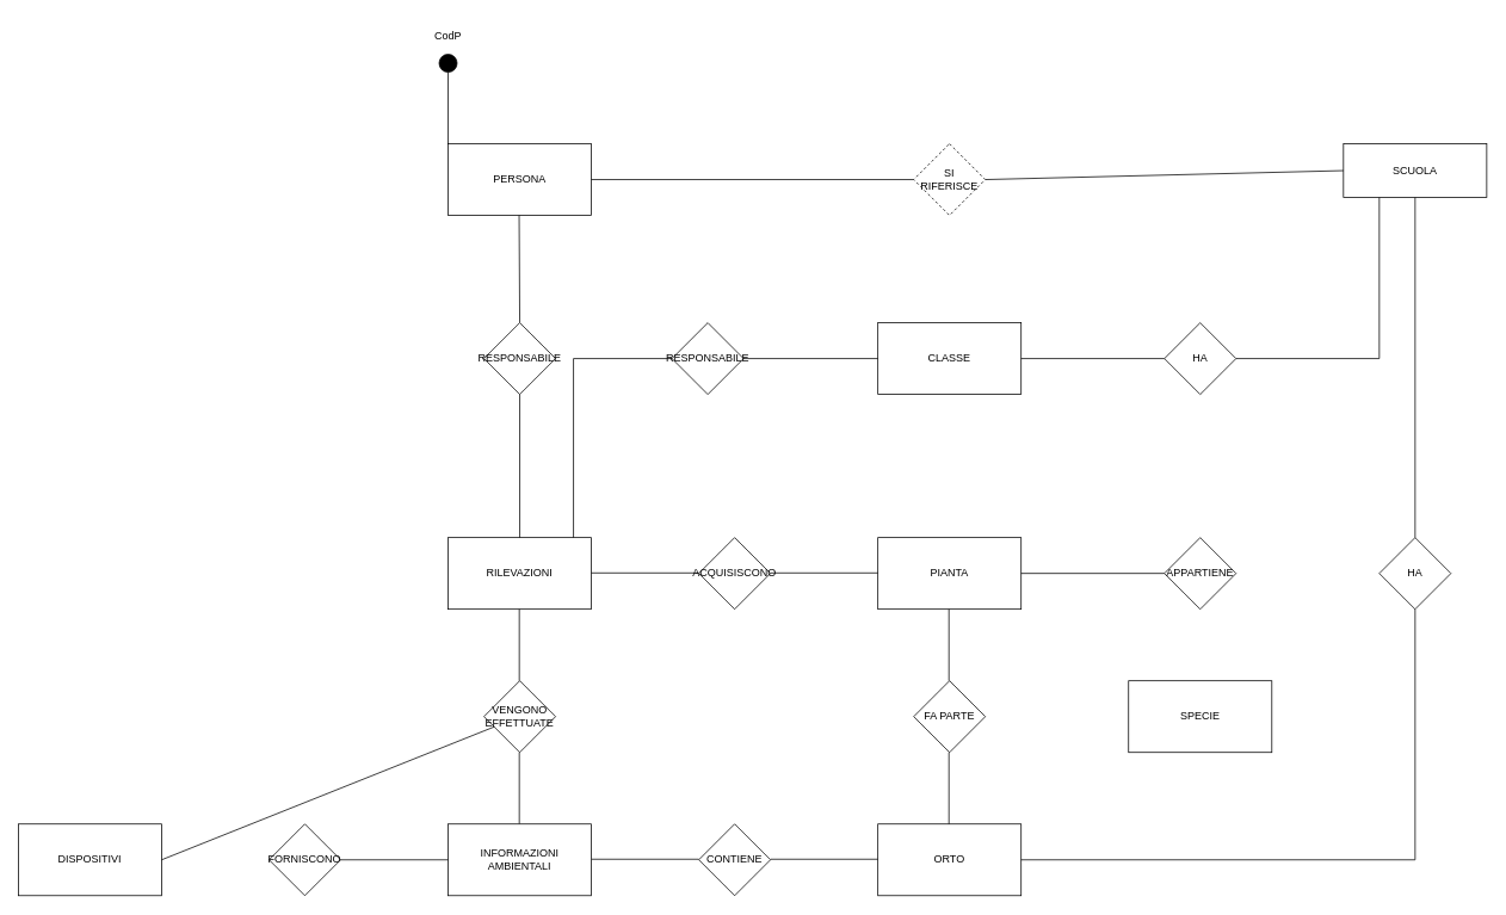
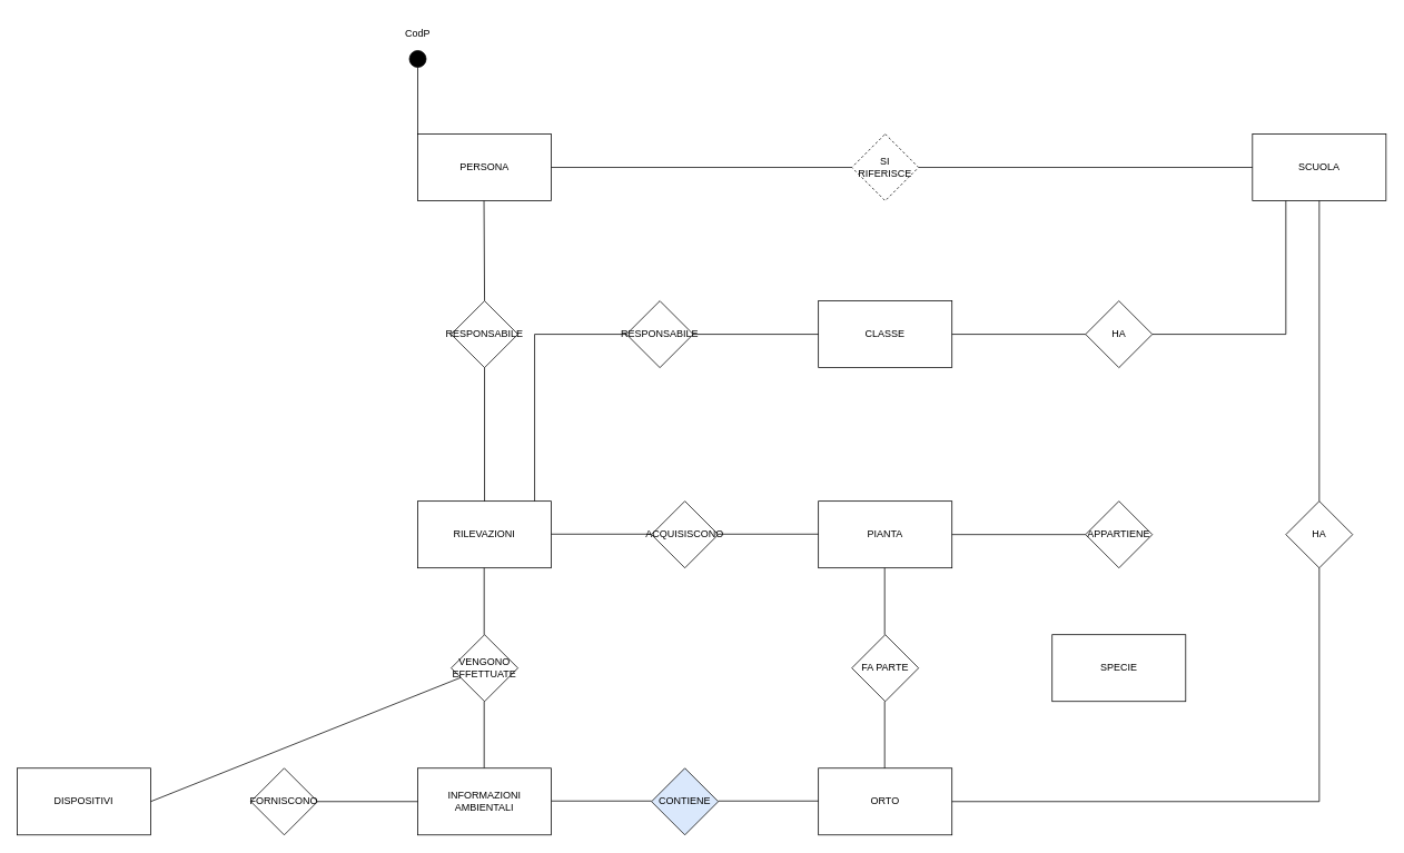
  <mxCell id="0" />
  <mxCell id="1" parent="0" />
- <mxCell id="2" value="SCUOLA" style="rounded=0;whiteSpace=wrap;html=1;" parent="1" vertex="1"><mxGeometry x="1500" y="160" width="160" height="60" as="geometry" /></mxCell>
+ <mxCell id="2" value="SCUOLA" style="rounded=0;whiteSpace=wrap;html=1;" parent="1" vertex="1"><mxGeometry x="1500" y="160" width="160" height="80" as="geometry" /></mxCell>
  <mxCell id="3" value="PERSONA" style="rounded=0;whiteSpace=wrap;html=1;" parent="1" vertex="1"><mxGeometry x="500" y="160" width="160" height="80" as="geometry" /></mxCell>
  <mxCell id="4" value="SI RIFERISCE" style="rhombus;whiteSpace=wrap;html=1;dashed=1;" parent="1" vertex="1"><mxGeometry x="1020" y="160" width="80" height="80" as="geometry" /></mxCell>
  <mxCell id="5" value="CLASSE" style="rounded=0;whiteSpace=wrap;html=1;" parent="1" vertex="1"><mxGeometry x="980" y="360" width="160" height="80" as="geometry" /></mxCell>
  <mxCell id="6" value="HA" style="rhombus;whiteSpace=wrap;html=1;" parent="1" vertex="1"><mxGeometry x="1300" y="360" width="80" height="80" as="geometry" /></mxCell>
  <mxCell id="7" value="" style="endArrow=none;html=1;rounded=0;exitX=0;exitY=0.5;exitDx=0;exitDy=0;entryX=1;entryY=0.5;entryDx=0;entryDy=0;" parent="1" source="6" target="5" edge="1"><mxGeometry width="50" height="50" relative="1" as="geometry"><mxPoint x="1400" y="440" as="sourcePoint" /><mxPoint x="1360" y="410" as="targetPoint" /></mxGeometry></mxCell>
  <mxCell id="8" value="ORTO" style="rounded=0;whiteSpace=wrap;html=1;" parent="1" vertex="1"><mxGeometry x="980" y="920" width="160" height="80" as="geometry" /></mxCell>
  <mxCell id="9" value="" style="endArrow=none;html=1;rounded=0;exitX=1;exitY=0.5;exitDx=0;exitDy=0;entryX=0.25;entryY=1;entryDx=0;entryDy=0;" parent="1" edge="1" target="2" source="6"><mxGeometry width="50" height="50" relative="1" as="geometry"><mxPoint x="1500" y="360" as="sourcePoint" /><mxPoint x="1540" y="280" as="targetPoint" /><Array as="points"><mxPoint x="1540" y="400" /></Array></mxGeometry></mxCell>
  <mxCell id="10" value="" style="endArrow=none;html=1;rounded=0;exitX=0;exitY=0.5;exitDx=0;exitDy=0;entryX=1;entryY=0.5;entryDx=0;entryDy=0;" parent="1" source="2" edge="1" target="4"><mxGeometry width="50" height="50" relative="1" as="geometry"><mxPoint x="1260" y="280" as="sourcePoint" /><mxPoint x="1260" y="200" as="targetPoint" /></mxGeometry></mxCell>
  <mxCell id="11" value="" style="endArrow=none;html=1;rounded=0;exitX=0;exitY=0.5;exitDx=0;exitDy=0;entryX=1;entryY=0.5;entryDx=0;entryDy=0;" parent="1" source="4" target="3" edge="1"><mxGeometry width="50" height="50" relative="1" as="geometry"><mxPoint x="1070" y="270" as="sourcePoint" /><mxPoint x="1070" y="190" as="targetPoint" /></mxGeometry></mxCell>
  <mxCell id="12" value="HA" style="rhombus;whiteSpace=wrap;html=1;" parent="1" vertex="1"><mxGeometry x="1540" y="600" width="80" height="80" as="geometry" /></mxCell>
  <mxCell id="13" value="" style="endArrow=none;html=1;rounded=0;entryX=0.5;entryY=1;entryDx=0;entryDy=0;exitX=1;exitY=0.5;exitDx=0;exitDy=0;" parent="1" edge="1" target="12" source="8"><mxGeometry width="50" height="50" relative="1" as="geometry"><mxPoint x="1470" y="960" as="sourcePoint" /><mxPoint x="1469.5" y="710" as="targetPoint" /><Array as="points"><mxPoint x="1580" y="960" /></Array></mxGeometry></mxCell>
  <mxCell id="14" value="PIANTA" style="rounded=0;whiteSpace=wrap;html=1;" parent="1" vertex="1"><mxGeometry x="980" y="600" width="160" height="80" as="geometry" /></mxCell>
  <mxCell id="15" value="FA PARTE" style="rhombus;whiteSpace=wrap;html=1;" parent="1" vertex="1"><mxGeometry x="1020" y="760" width="80" height="80" as="geometry" /></mxCell>
  <mxCell id="16" value="" style="endArrow=none;html=1;rounded=0;exitX=0;exitY=0.5;exitDx=0;exitDy=0;entryX=1;entryY=0.5;entryDx=0;entryDy=0;" parent="1" edge="1"><mxGeometry width="50" height="50" relative="1" as="geometry"><mxPoint x="780" y="959.33" as="sourcePoint" /><mxPoint x="660" y="959.33" as="targetPoint" /></mxGeometry></mxCell>
  <mxCell id="17" value="" style="endArrow=none;html=1;rounded=0;exitX=0;exitY=0.5;exitDx=0;exitDy=0;entryX=1;entryY=0.5;entryDx=0;entryDy=0;" parent="1" edge="1"><mxGeometry width="50" height="50" relative="1" as="geometry"><mxPoint x="980" y="959.33" as="sourcePoint" /><mxPoint x="860" y="959.33" as="targetPoint" /></mxGeometry></mxCell>
  <mxCell id="18" value="SPECIE" style="rounded=0;whiteSpace=wrap;html=1;" parent="1" vertex="1"><mxGeometry x="1260" y="760" width="160" height="80" as="geometry" /></mxCell>
  <mxCell id="19" value="APPARTIENE" style="rhombus;whiteSpace=wrap;html=1;" parent="1" vertex="1"><mxGeometry x="1300" y="600" width="80" height="80" as="geometry" /></mxCell>
  <mxCell id="20" value="" style="endArrow=none;html=1;rounded=0;entryX=0;entryY=0.5;entryDx=0;entryDy=0;exitX=1;exitY=0.5;exitDx=0;exitDy=0;" parent="1" edge="1" target="19" source="14"><mxGeometry width="50" height="50" relative="1" as="geometry"><mxPoint x="1110" y="780" as="sourcePoint" /><mxPoint x="1509.09" y="979.75" as="targetPoint" /></mxGeometry></mxCell>
  <mxCell id="21" value="RILEVAZIONI" style="rounded=0;whiteSpace=wrap;html=1;" vertex="1" parent="1"><mxGeometry x="500" y="600" width="160" height="80" as="geometry" /></mxCell>
  <mxCell id="22" value="VENGONO EFFETTUATE" style="rhombus;whiteSpace=wrap;html=1;" vertex="1" parent="1"><mxGeometry x="540" y="760" width="80" height="80" as="geometry" /></mxCell>
  <mxCell id="23" value="" style="endArrow=none;html=1;rounded=0;exitX=0.5;exitY=0;exitDx=0;exitDy=0;entryX=0.5;entryY=1;entryDx=0;entryDy=0;" edge="1" parent="1"><mxGeometry width="50" height="50" relative="1" as="geometry"><mxPoint x="579.5" y="760" as="sourcePoint" /><mxPoint x="579.5" y="680" as="targetPoint" /></mxGeometry></mxCell>
  <mxCell id="24" value="" style="endArrow=none;html=1;rounded=0;exitX=0.5;exitY=0;exitDx=0;exitDy=0;entryX=0.5;entryY=1;entryDx=0;entryDy=0;" edge="1" parent="1"><mxGeometry width="50" height="50" relative="1" as="geometry"><mxPoint x="579.5" y="920" as="sourcePoint" /><mxPoint x="579.5" y="840" as="targetPoint" /></mxGeometry></mxCell>
  <mxCell id="25" value="INFORMAZIONI AMBIENTALI" style="rounded=0;whiteSpace=wrap;html=1;" vertex="1" parent="1"><mxGeometry x="500" y="920" width="160" height="80" as="geometry" /></mxCell>
  <mxCell id="26" value="ACQUISISCONO" style="rhombus;whiteSpace=wrap;html=1;" vertex="1" parent="1"><mxGeometry x="780" y="600" width="80" height="80" as="geometry" /></mxCell>
  <mxCell id="27" value="" style="endArrow=none;html=1;rounded=0;exitX=0;exitY=0.5;exitDx=0;exitDy=0;entryX=1;entryY=0.5;entryDx=0;entryDy=0;" edge="1" parent="1"><mxGeometry width="50" height="50" relative="1" as="geometry"><mxPoint x="980" y="639.5" as="sourcePoint" /><mxPoint x="860" y="639.5" as="targetPoint" /></mxGeometry></mxCell>
  <mxCell id="28" value="" style="endArrow=none;html=1;rounded=0;exitX=0;exitY=0.5;exitDx=0;exitDy=0;entryX=1;entryY=0.5;entryDx=0;entryDy=0;" edge="1" parent="1"><mxGeometry width="50" height="50" relative="1" as="geometry"><mxPoint x="780" y="639.5" as="sourcePoint" /><mxPoint x="660" y="639.5" as="targetPoint" /></mxGeometry></mxCell>
  <mxCell id="29" value="DISPOSITIVI" style="rounded=0;whiteSpace=wrap;html=1;" vertex="1" parent="1"><mxGeometry x="20" y="920" width="160" height="80" as="geometry" /></mxCell>
  <mxCell id="30" value="FORNISCONO" style="rhombus;whiteSpace=wrap;html=1;" vertex="1" parent="1"><mxGeometry x="300" y="920" width="80" height="80" as="geometry" /></mxCell>
  <mxCell id="31" value="" style="endArrow=none;html=1;rounded=0;exitX=1;exitY=0.5;exitDx=0;exitDy=0;entryX=0;entryY=0.5;entryDx=0;entryDy=0;" edge="1" parent="1" source="30" target="25"><mxGeometry width="50" height="50" relative="1" as="geometry"><mxPoint x="139.47" y="760" as="sourcePoint" /><mxPoint x="139.47" y="680" as="targetPoint" /></mxGeometry></mxCell>
  <mxCell id="32" value="" style="endArrow=none;html=1;rounded=0;exitX=1;exitY=0.5;exitDx=0;exitDy=0;" edge="1" parent="1" source="29" target="22"><mxGeometry width="50" height="50" relative="1" as="geometry"><mxPoint x="139.47" y="920" as="sourcePoint" /><mxPoint x="139.47" y="840" as="targetPoint" /></mxGeometry></mxCell>
- <mxCell id="33" value="CONTIENE" style="rhombus;whiteSpace=wrap;html=1;" vertex="1" parent="1"><mxGeometry x="780" y="920" width="80" height="80" as="geometry" /></mxCell>
+ <mxCell id="33" value="CONTIENE" style="rhombus;whiteSpace=wrap;html=1;fillColor=#dae8fc;" vertex="1" parent="1"><mxGeometry x="780" y="920" width="80" height="80" as="geometry" /></mxCell>
  <mxCell id="34" value="" style="endArrow=none;html=1;rounded=0;exitX=0.5;exitY=0;exitDx=0;exitDy=0;entryX=0.5;entryY=1;entryDx=0;entryDy=0;" edge="1" parent="1"><mxGeometry width="50" height="50" relative="1" as="geometry"><mxPoint x="1059.33" y="760" as="sourcePoint" /><mxPoint x="1059.33" y="680" as="targetPoint" /></mxGeometry></mxCell>
  <mxCell id="35" value="" style="endArrow=none;html=1;rounded=0;exitX=0.5;exitY=0;exitDx=0;exitDy=0;entryX=0.5;entryY=1;entryDx=0;entryDy=0;" edge="1" parent="1"><mxGeometry width="50" height="50" relative="1" as="geometry"><mxPoint x="1059.33" y="920" as="sourcePoint" /><mxPoint x="1059.33" y="840" as="targetPoint" /></mxGeometry></mxCell>
  <mxCell id="36" value="" style="endArrow=none;html=1;rounded=0;entryX=0.5;entryY=1;entryDx=0;entryDy=0;exitX=0.5;exitY=0;exitDx=0;exitDy=0;" edge="1" parent="1" source="12" target="2"><mxGeometry width="50" height="50" relative="1" as="geometry"><mxPoint x="1580" y="600" as="sourcePoint" /><mxPoint x="1579.33" y="290" as="targetPoint" /></mxGeometry></mxCell>
  <mxCell id="37" value="" style="endArrow=none;html=1;rounded=0;exitX=0;exitY=0.5;exitDx=0;exitDy=0;entryX=1;entryY=0.5;entryDx=0;entryDy=0;" edge="1" parent="1" source="5" target="39"><mxGeometry width="50" height="50" relative="1" as="geometry"><mxPoint x="860" y="399.33" as="sourcePoint" /><mxPoint x="700" y="399.33" as="targetPoint" /></mxGeometry></mxCell>
  <mxCell id="38" value="" style="endArrow=none;html=1;rounded=0;exitX=0.5;exitY=0;exitDx=0;exitDy=0;entryX=0.5;entryY=1;entryDx=0;entryDy=0;" edge="1" parent="1" source="40"><mxGeometry width="50" height="50" relative="1" as="geometry"><mxPoint x="579.33" y="320" as="sourcePoint" /><mxPoint x="579.33" y="240" as="targetPoint" /></mxGeometry></mxCell>
  <mxCell id="39" value="RESPONSABILE" style="rhombus;whiteSpace=wrap;html=1;" vertex="1" parent="1"><mxGeometry x="750" y="360" width="80" height="80" as="geometry" /></mxCell>
  <mxCell id="40" value="RESPONSABILE" style="rhombus;whiteSpace=wrap;html=1;" vertex="1" parent="1"><mxGeometry x="540" y="360" width="80" height="80" as="geometry" /></mxCell>
  <mxCell id="41" value="" style="endArrow=none;html=1;rounded=0;exitX=0.5;exitY=0;exitDx=0;exitDy=0;entryX=0.5;entryY=1;entryDx=0;entryDy=0;" edge="1" parent="1" source="21" target="40"><mxGeometry width="50" height="50" relative="1" as="geometry"><mxPoint x="579.33" y="480" as="sourcePoint" /><mxPoint x="579.33" y="400" as="targetPoint" /></mxGeometry></mxCell>
  <mxCell id="42" value="" style="endArrow=none;html=1;rounded=0;entryX=0;entryY=0.5;entryDx=0;entryDy=0;" edge="1" parent="1" target="39"><mxGeometry width="50" height="50" relative="1" as="geometry"><mxPoint x="640" y="600" as="sourcePoint" /><mxPoint x="739.33" y="440" as="targetPoint" /><Array as="points"><mxPoint x="640" y="400" /></Array></mxGeometry></mxCell>
  <mxCell id="43" value="" style="endArrow=none;html=1;rounded=0;" edge="1" parent="1"><mxGeometry width="50" height="50" relative="1" as="geometry"><mxPoint x="500" y="160" as="sourcePoint" /><mxPoint x="500" y="80" as="targetPoint" /></mxGeometry></mxCell>
  <mxCell id="44" value="" style="ellipse;whiteSpace=wrap;html=1;fillColor=#000000;" vertex="1" parent="1"><mxGeometry x="490" y="60" width="20" height="20" as="geometry" /></mxCell>
  <mxCell id="45" value="CodP" style="text;html=1;strokeColor=none;fillColor=none;align=center;verticalAlign=middle;whiteSpace=wrap;rounded=0;" vertex="1" parent="1"><mxGeometry x="470" y="20" width="60" height="40" as="geometry" /></mxCell>
